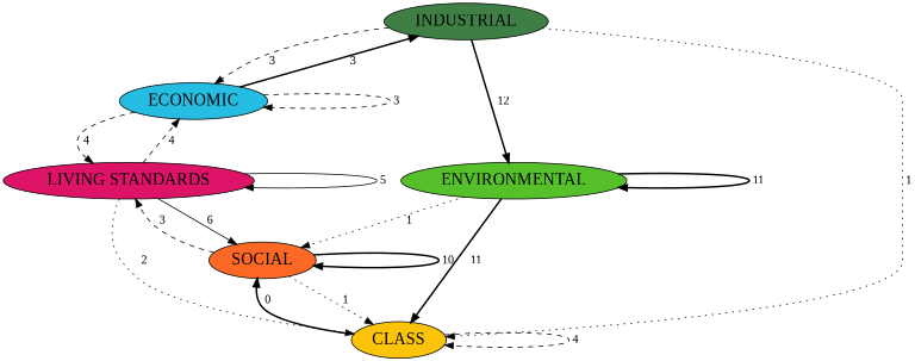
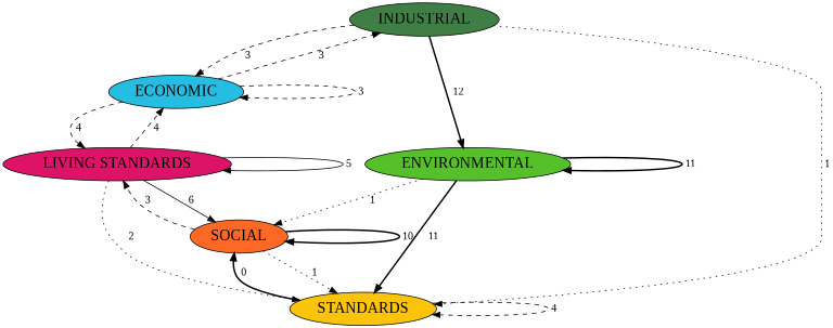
  digraph {
    fontname="Liberation Serif"
    nodesep=2.0
    node [fontname="Liberation Serif" fontsize=20 shape=oval style=filled]
    edge [fontname="Liberation Serif" style=dashed]
    n1 [fillcolor="#3f7e44" label=INDUSTRIAL]
    n2 [fillcolor="#26bde2" label=ECONOMIC]
-   n3 [fillcolor="#fcc30b" label=CLASS]
+   n3 [fillcolor="#fcc30b" label=STANDARDS]
    n4 [fillcolor="#56c02b" label=ENVIRONMENTAL]
    n5 [fillcolor="#dd1367" label="LIVING STANDARDS"]
    n6 [fillcolor="#fd6925" label=SOCIAL]
    n1 -> n2 [label=" 3"]
    n1 -> n3 [label=" 1" style=dotted]
    n1 -> n4 [label=" 12" style=bold]
-   n2 -> n1 [label=" 3" style=bold]
+   n2 -> n1 [label=" 3"]
    n2 -> n2 [label=" 3"]
    n2 -> n5 [label=" 4"]
    n3 -> n3 [label=" 4"]
    n3 -> n6 [label=" 0" style=bold]
    n4 -> n3 [label=" 11" style=bold]
    n4 -> n4 [label=" 11" style=bold]
    n4 -> n6 [label=" 1" style=dotted]
    n5 -> n2 [label=" 4"]
    n5 -> n3 [label=" 2" style=dotted]
    n5 -> n5 [label=" 5" style=solid]
    n5 -> n6 [label=" 6" style=solid]
    n6 -> n3 [label=" 1" style=dotted]
    n6 -> n5 [label=" 3"]
    n6 -> n6 [label=" 10" style=bold]
  }
